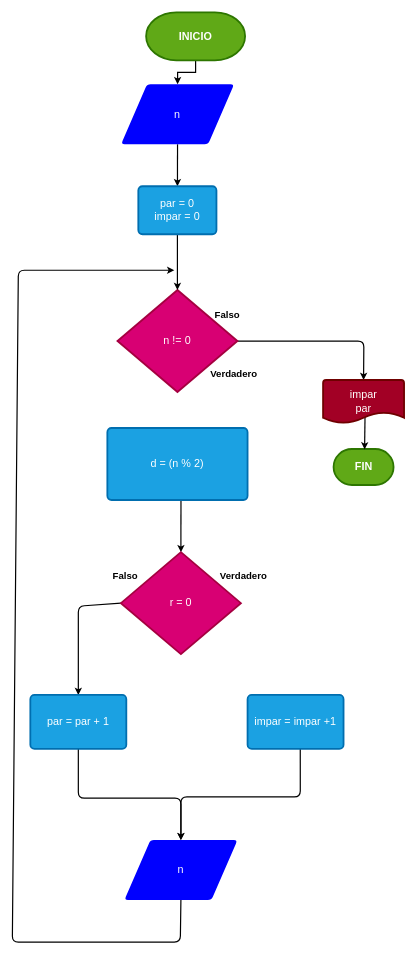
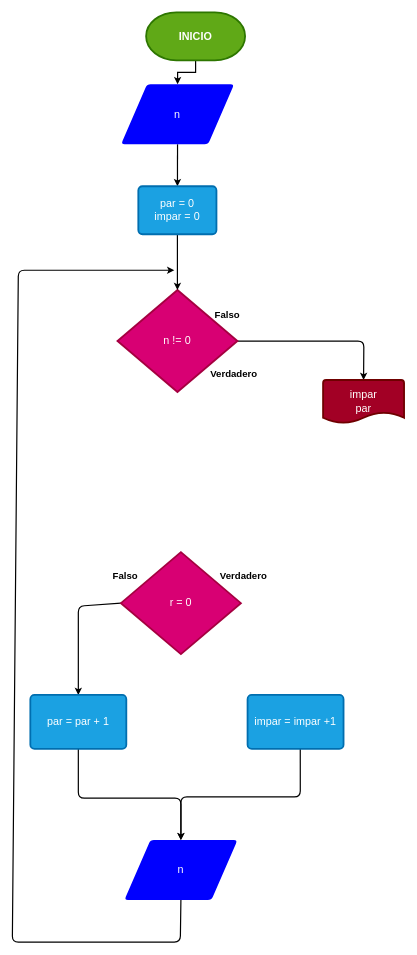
  <mxCell id="0" />
  <mxCell id="1" parent="0" />
  <mxCell id="2" value="" style="edgeStyle=none;html=1;strokeWidth=2;strokeColor=#000000;labelBackgroundColor=none;fontColor=#FFFFFF;" parent="1" source="3" target="16" edge="1"><mxGeometry relative="1" as="geometry" /></mxCell>
  <mxCell id="3" value="&lt;font&gt;&lt;span style=&quot;font-size: 18px&quot;&gt;n&lt;/span&gt;&lt;br&gt;&lt;/font&gt;" style="shape=parallelogram;html=1;strokeWidth=3;perimeter=parallelogramPerimeter;whiteSpace=wrap;rounded=1;arcSize=12;size=0.23;fillColor=#0000FF;fontColor=#FFFFFF;strokeColor=none;labelBackgroundColor=none;" parent="1" vertex="1"><mxGeometry x="201.25" y="140" width="188.49" height="100" as="geometry" /></mxCell>
  <mxCell id="4" value="" style="edgeStyle=orthogonalEdgeStyle;rounded=0;orthogonalLoop=1;jettySize=auto;html=1;fontSize=18;strokeColor=#000000;strokeWidth=2;entryX=0.5;entryY=0;entryDx=0;entryDy=0;labelBackgroundColor=none;fontColor=#FFFFFF;" parent="1" source="5" target="3" edge="1"><mxGeometry relative="1" as="geometry" /></mxCell>
  <mxCell id="5" value="INICIO" style="strokeWidth=3;html=1;shape=mxgraph.flowchart.terminator;whiteSpace=wrap;fontSize=18;fillColor=#60a917;fontStyle=1;fontColor=#ffffff;strokeColor=#2D7600;" parent="1" vertex="1"><mxGeometry x="243" y="20" width="165" height="80" as="geometry" /></mxCell>
- <mxCell id="6" value="FIN" style="strokeWidth=3;html=1;shape=mxgraph.flowchart.terminator;whiteSpace=wrap;fontSize=18;fillColor=#60a917;fontColor=#ffffff;strokeColor=#2D7600;fontStyle=1;labelBackgroundColor=none;" parent="1" vertex="1"><mxGeometry x="555.5" y="748" width="100" height="60" as="geometry" /></mxCell>
  <mxCell id="7" style="edgeStyle=none;html=1;exitX=1;exitY=0.5;exitDx=0;exitDy=0;exitPerimeter=0;entryX=0.5;entryY=0;entryDx=0;entryDy=0;entryPerimeter=0;strokeWidth=2;strokeColor=#000000;labelBackgroundColor=none;fontColor=#FFFFFF;" parent="1" target="14" edge="1"><mxGeometry relative="1" as="geometry"><Array as="points"><mxPoint x="546" y="568" /><mxPoint x="606" y="568" /></Array><mxPoint x="394.25" y="568" as="sourcePoint" /><mxPoint x="739.5" y="633" as="targetPoint" /></mxGeometry></mxCell>
  <mxCell id="8" value="&lt;div&gt;&lt;/div&gt;&lt;font face=&quot;helvetica&quot;&gt;&lt;span style=&quot;font-size: 18px&quot;&gt;n != 0&lt;/span&gt;&lt;/font&gt;" style="strokeWidth=3;html=1;shape=mxgraph.flowchart.decision;whiteSpace=wrap;fillColor=#d80073;fontColor=#ffffff;strokeColor=#A50040;labelBackgroundColor=none;" parent="1" vertex="1"><mxGeometry x="195.25" y="483" width="200" height="170" as="geometry" /></mxCell>
  <mxCell id="9" value="&lt;b&gt;&lt;font style=&quot;font-size: 16px&quot;&gt;Falso&lt;/font&gt;&lt;/b&gt;" style="text;html=1;align=center;verticalAlign=middle;resizable=0;points=[];autosize=1;strokeColor=none;fillColor=none;fontColor=#000000;labelBackgroundColor=none;" parent="1" vertex="1"><mxGeometry x="348" y="514" width="60" height="20" as="geometry" /></mxCell>
  <mxCell id="10" value="&lt;b&gt;&lt;font style=&quot;font-size: 16px&quot;&gt;Verdadero&lt;/font&gt;&lt;/b&gt;" style="text;html=1;align=center;verticalAlign=middle;resizable=0;points=[];autosize=1;strokeColor=none;fillColor=none;fontSize=16;fontColor=#000000;labelBackgroundColor=none;" parent="1" vertex="1"><mxGeometry x="344" y="613" width="90" height="20" as="geometry" /></mxCell>
- <mxCell id="11" style="edgeStyle=none;html=1;exitX=0.525;exitY=0.996;exitDx=0;exitDy=0;strokeColor=#000000;strokeWidth=2;entryX=0.5;entryY=0;entryDx=0;entryDy=0;entryPerimeter=0;exitPerimeter=0;labelBackgroundColor=none;fontColor=#FFFFFF;" parent="1" source="12" target="18" edge="1"><mxGeometry relative="1" as="geometry"><mxPoint x="300.6" y="890.425" as="targetPoint" /></mxGeometry></mxCell>
- <mxCell id="12" value="&lt;font style=&quot;font-size: 18px&quot;&gt;&lt;div&gt;d = (n % 2)&lt;/div&gt;&lt;/font&gt;" style="rounded=1;whiteSpace=wrap;html=1;absoluteArcSize=1;arcSize=14;strokeWidth=3;fillColor=#1ba1e2;fontColor=#ffffff;strokeColor=#006EAF;labelBackgroundColor=none;" parent="1" vertex="1"><mxGeometry x="178.38" y="713" width="233.74" height="120" as="geometry" /></mxCell>
- <mxCell id="13" value="" style="edgeStyle=none;html=1;strokeColor=#000000;strokeWidth=2;exitX=0.518;exitY=0.84;exitDx=0;exitDy=0;exitPerimeter=0;entryX=0.517;entryY=0.011;entryDx=0;entryDy=0;entryPerimeter=0;labelBackgroundColor=none;fontColor=#FFFFFF;" parent="1" source="14" target="6" edge="1"><mxGeometry relative="1" as="geometry" /></mxCell>
  <mxCell id="14" value="impar&lt;br&gt;par" style="strokeWidth=3;html=1;shape=mxgraph.flowchart.document2;whiteSpace=wrap;size=0.25;fontSize=18;fillColor=#a20025;fontColor=#ffffff;strokeColor=#6F0000;labelBackgroundColor=none;" parent="1" vertex="1"><mxGeometry x="538" y="633" width="135" height="72" as="geometry" /></mxCell>
  <mxCell id="15" value="" style="edgeStyle=none;html=1;strokeColor=#000000;strokeWidth=2;labelBackgroundColor=none;fontColor=#FFFFFF;" parent="1" source="16" target="8" edge="1"><mxGeometry relative="1" as="geometry" /></mxCell>
  <mxCell id="16" value="&lt;font style=&quot;font-size: 18px&quot;&gt;&lt;div&gt;par = 0&lt;/div&gt;&lt;div&gt;impar = 0&lt;/div&gt;&lt;/font&gt;" style="rounded=1;whiteSpace=wrap;html=1;absoluteArcSize=1;arcSize=14;strokeWidth=3;fillColor=#1ba1e2;fontColor=#ffffff;strokeColor=#006EAF;labelBackgroundColor=none;" parent="1" vertex="1"><mxGeometry x="230" y="310" width="130.26" height="80" as="geometry" /></mxCell>
  <mxCell id="17" style="edgeStyle=none;html=1;exitX=0;exitY=0.5;exitDx=0;exitDy=0;exitPerimeter=0;entryX=0.5;entryY=0;entryDx=0;entryDy=0;strokeColor=#000000;strokeWidth=2;labelBackgroundColor=none;fontColor=#FFFFFF;" parent="1" source="18" target="26" edge="1"><mxGeometry relative="1" as="geometry"><Array as="points"><mxPoint x="130" y="1010" /><mxPoint x="130" y="1130" /><mxPoint x="130" y="1140" /></Array></mxGeometry></mxCell>
  <mxCell id="18" value="&lt;div&gt;&lt;/div&gt;&lt;font face=&quot;helvetica&quot;&gt;&lt;span style=&quot;font-size: 18px&quot;&gt;r = 0&lt;/span&gt;&lt;/font&gt;" style="strokeWidth=3;html=1;shape=mxgraph.flowchart.decision;whiteSpace=wrap;fillColor=#d80073;fontColor=#ffffff;strokeColor=#A50040;labelBackgroundColor=none;" parent="1" vertex="1"><mxGeometry x="201.01" y="920" width="200" height="170" as="geometry" /></mxCell>
  <mxCell id="19" style="edgeStyle=none;html=1;entryX=0.5;entryY=0;entryDx=0;entryDy=0;strokeColor=#000000;strokeWidth=2;exitX=0.549;exitY=0.998;exitDx=0;exitDy=0;exitPerimeter=0;labelBackgroundColor=none;fontColor=#FFFFFF;" parent="1" source="20" target="22" edge="1"><mxGeometry relative="1" as="geometry"><mxPoint x="492" y="1248" as="sourcePoint" /><Array as="points"><mxPoint x="500" y="1328" /><mxPoint x="301" y="1328" /></Array></mxGeometry></mxCell>
  <mxCell id="20" value="&lt;font style=&quot;font-size: 18px&quot;&gt;&lt;div&gt;impar = impar +1&lt;/div&gt;&lt;/font&gt;" style="rounded=1;whiteSpace=wrap;html=1;absoluteArcSize=1;arcSize=14;strokeWidth=3;fillColor=#1ba1e2;fontColor=#ffffff;strokeColor=#006EAF;labelBackgroundColor=none;" parent="1" vertex="1"><mxGeometry x="412.12" y="1158" width="160" height="90" as="geometry" /></mxCell>
  <mxCell id="21" style="edgeStyle=none;html=1;exitX=0.5;exitY=1;exitDx=0;exitDy=0;strokeColor=#000000;strokeWidth=2;labelBackgroundColor=none;fontColor=#FFFFFF;" parent="1" source="22" edge="1"><mxGeometry relative="1" as="geometry"><mxPoint x="290" y="450" as="targetPoint" /><Array as="points"><mxPoint x="300" y="1570" /><mxPoint x="20" y="1570" /><mxPoint x="30" y="450" /></Array></mxGeometry></mxCell>
  <mxCell id="22" value="&lt;font&gt;&lt;span style=&quot;font-size: 18px&quot;&gt;n&lt;/span&gt;&lt;br&gt;&lt;/font&gt;" style="shape=parallelogram;html=1;strokeWidth=3;perimeter=parallelogramPerimeter;whiteSpace=wrap;rounded=1;arcSize=12;size=0.23;fillColor=#0000FF;fontColor=#FFFFFF;strokeColor=none;labelBackgroundColor=none;" parent="1" vertex="1"><mxGeometry x="206.76" y="1400" width="188.49" height="100" as="geometry" /></mxCell>
  <mxCell id="23" value="&lt;b&gt;&lt;font style=&quot;font-size: 16px&quot;&gt;Falso&lt;/font&gt;&lt;/b&gt;" style="text;html=1;align=center;verticalAlign=middle;resizable=0;points=[];autosize=1;strokeColor=none;fillColor=none;fontColor=#000000;labelBackgroundColor=none;" parent="1" vertex="1"><mxGeometry x="178.38" y="950" width="60" height="20" as="geometry" /></mxCell>
  <mxCell id="24" value="&lt;b&gt;&lt;font style=&quot;font-size: 16px&quot;&gt;Verdadero&lt;/font&gt;&lt;/b&gt;" style="text;html=1;align=center;verticalAlign=middle;resizable=0;points=[];autosize=1;strokeColor=none;fillColor=none;fontSize=16;fontColor=#000000;labelBackgroundColor=none;" parent="1" vertex="1"><mxGeometry x="360.26" y="950" width="90" height="20" as="geometry" /></mxCell>
  <mxCell id="25" style="edgeStyle=none;html=1;exitX=0.5;exitY=1;exitDx=0;exitDy=0;entryX=0.5;entryY=0;entryDx=0;entryDy=0;strokeColor=#000000;strokeWidth=2;labelBackgroundColor=none;fontColor=#FFFFFF;" parent="1" source="26" target="22" edge="1"><mxGeometry relative="1" as="geometry"><Array as="points"><mxPoint x="130" y="1330" /><mxPoint x="301" y="1330" /></Array></mxGeometry></mxCell>
  <mxCell id="26" value="&lt;font style=&quot;font-size: 18px&quot;&gt;&lt;div&gt;par = par + 1&lt;/div&gt;&lt;/font&gt;" style="rounded=1;whiteSpace=wrap;html=1;absoluteArcSize=1;arcSize=14;strokeWidth=3;fillColor=#1ba1e2;fontColor=#ffffff;strokeColor=#006EAF;labelBackgroundColor=none;" parent="1" vertex="1"><mxGeometry x="50" y="1158" width="160" height="90" as="geometry" /></mxCell>
